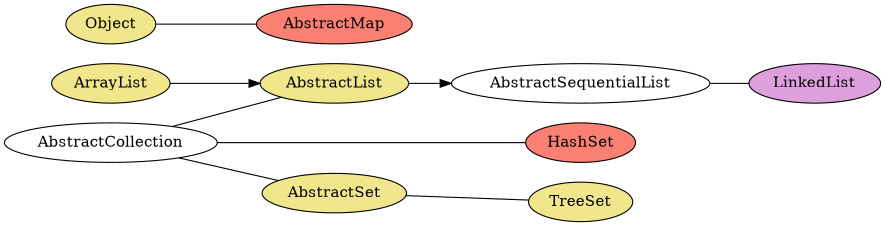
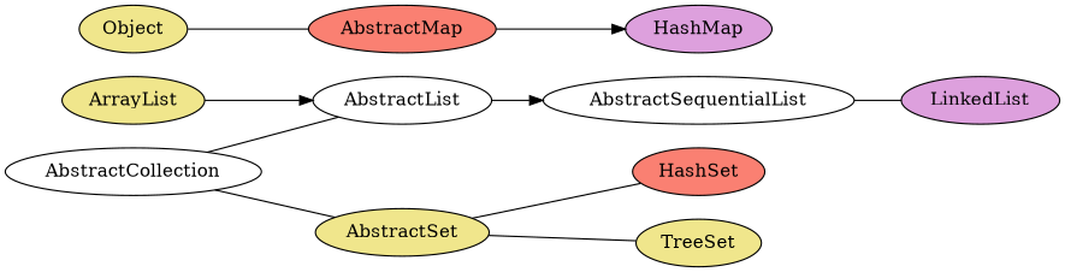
  digraph {
    rankdir=LR
    node [fillcolor=khaki style=filled]
    edge [arrowhead=none]
    ArrayList [group=main]
-   AbstractList
+   AbstractList [fillcolor=white]
    LinkedList [fillcolor=plum group=main]
+   HashMap [fillcolor=plum group=main]
    HashSet [fillcolor=salmon group=main]
    TreeSet [group=main]
    AbstractMap [fillcolor=salmon]
    Object
    AbstractCollection [fillcolor=white]
    AbstractSet
    AbstractSequentialList [fillcolor=white]
    ArrayList -> AbstractList [arrohead=none arrowhead=""]
    AbstractList -> AbstractSequentialList [arrohead=none arrowhead=""]
+   AbstractMap -> HashMap [arrohead=none arrowhead=""]
    Object -> AbstractMap
    AbstractCollection -> AbstractList
    AbstractCollection -> AbstractSet
-   AbstractCollection -> HashSet
+   AbstractSet -> HashSet
    AbstractSet -> TreeSet
    AbstractSequentialList -> LinkedList
  }
